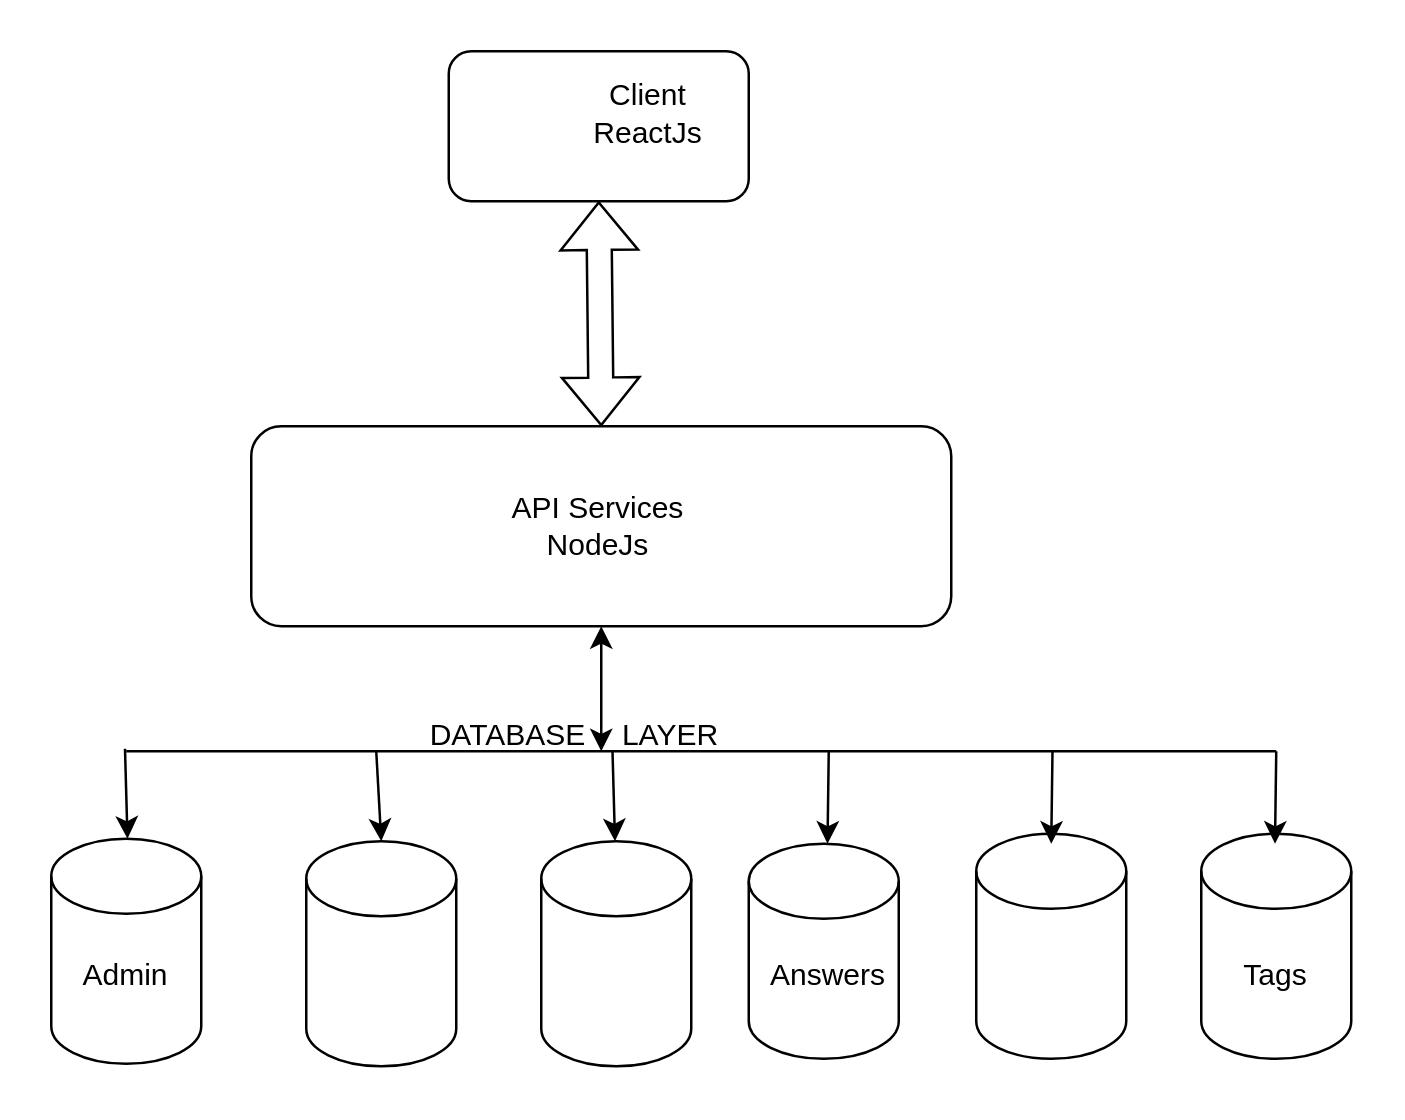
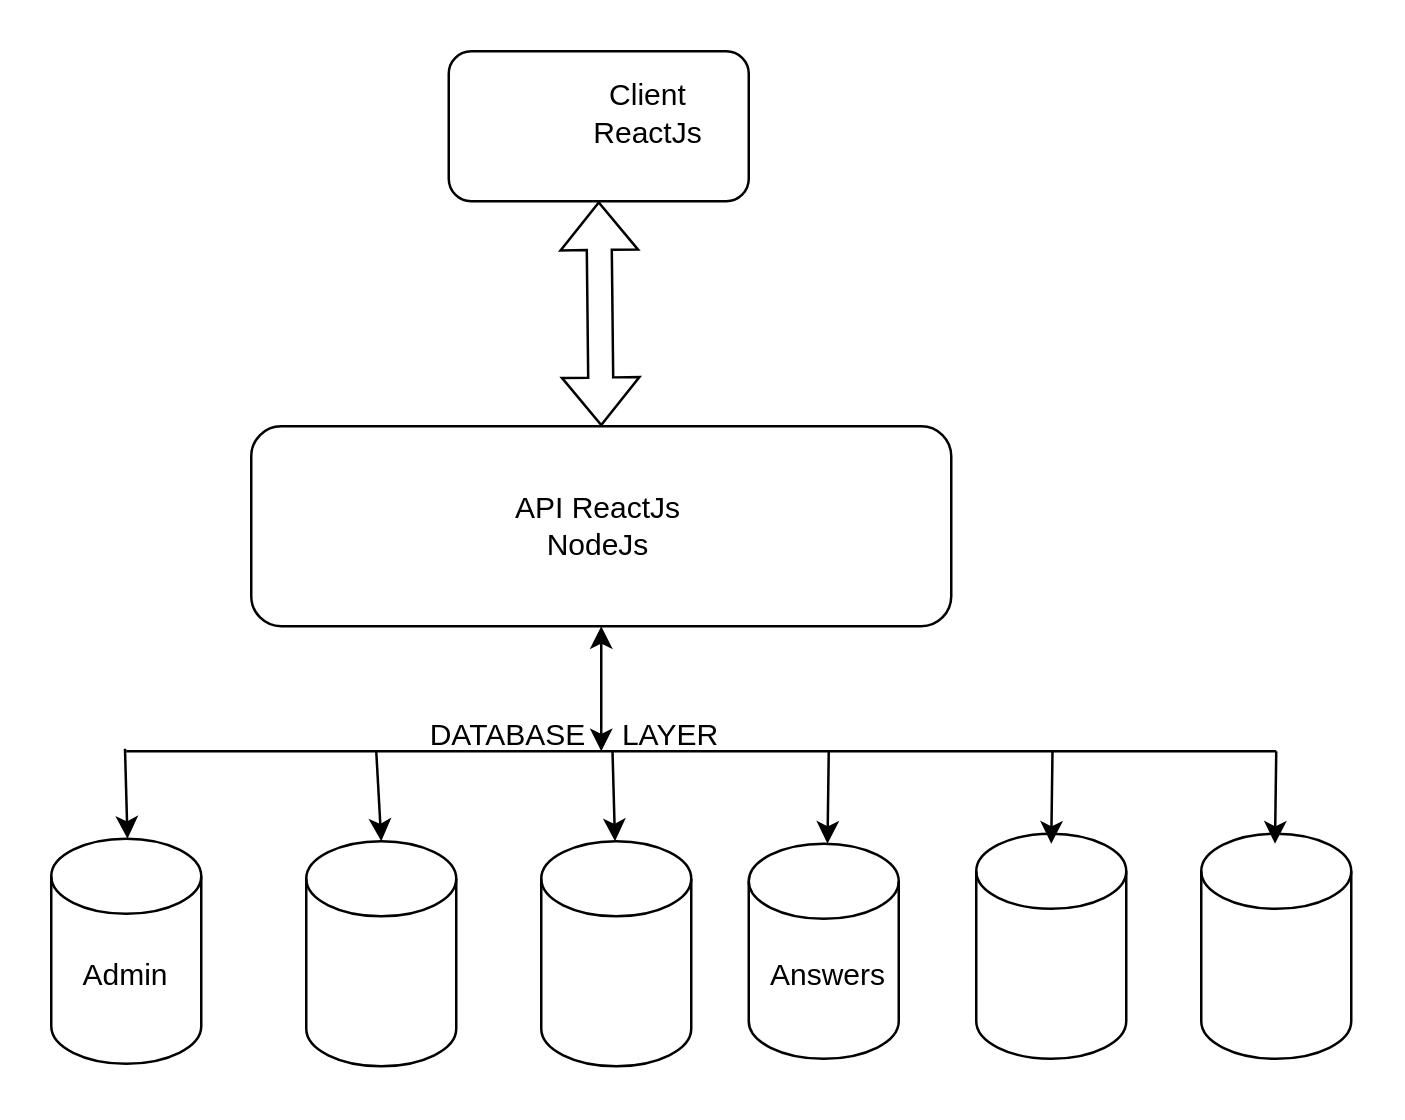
  <mxCell id="0" />
  <mxCell id="1" parent="0" />
  <mxCell id="2" value="" style="shape=cylinder3;whiteSpace=wrap;html=1;boundedLbl=1;backgroundOutline=1;size=15;" parent="1" vertex="1"><mxGeometry x="122" y="336" width="60" height="90" as="geometry" /></mxCell>
  <mxCell id="3" value="" style="shape=cylinder3;whiteSpace=wrap;html=1;boundedLbl=1;backgroundOutline=1;size=15;" parent="1" vertex="1"><mxGeometry x="299" y="337" width="60" height="86" as="geometry" /></mxCell>
  <mxCell id="4" value="Answers" style="text;html=1;strokeColor=none;fillColor=none;align=center;verticalAlign=middle;whiteSpace=wrap;rounded=0;" parent="1" vertex="1"><mxGeometry x="301" y="375" width="60" height="30" as="geometry" /></mxCell>
  <mxCell id="5" value="" style="rounded=1;whiteSpace=wrap;html=1;" parent="1" vertex="1"><mxGeometry x="100" y="170" width="280" height="80" as="geometry" /></mxCell>
- <mxCell id="6" value="API Services&lt;br&gt;NodeJs" style="text;html=1;strokeColor=none;fillColor=none;align=center;verticalAlign=middle;whiteSpace=wrap;rounded=0;" parent="1" vertex="1"><mxGeometry x="169" y="195" width="140" height="30" as="geometry" /></mxCell>
+ <mxCell id="6" value="API ReactJs&lt;br&gt;NodeJs" style="text;html=1;strokeColor=none;fillColor=none;align=center;verticalAlign=middle;whiteSpace=wrap;rounded=0;" parent="1" vertex="1"><mxGeometry x="169" y="195" width="140" height="30" as="geometry" /></mxCell>
  <mxCell id="7" value="" style="rounded=1;whiteSpace=wrap;html=1;" parent="1" vertex="1"><mxGeometry x="179" y="20" width="120" height="60" as="geometry" /></mxCell>
  <mxCell id="8" value="Client&lt;br&gt;ReactJs" style="text;html=1;strokeColor=none;fillColor=none;align=center;verticalAlign=middle;whiteSpace=wrap;rounded=0;" parent="1" vertex="1"><mxGeometry x="229" y="30" width="60" height="30" as="geometry" /></mxCell>
  <mxCell id="9" value="" style="shape=flexArrow;endArrow=classic;startArrow=classic;html=1;rounded=0;entryX=0.5;entryY=1;entryDx=0;entryDy=0;exitX=0.5;exitY=0;exitDx=0;exitDy=0;" parent="1" source="5" target="7" edge="1"><mxGeometry width="100" height="100" relative="1" as="geometry"><mxPoint x="230" y="170" as="sourcePoint" /><mxPoint x="330" y="70" as="targetPoint" /></mxGeometry></mxCell>
  <mxCell id="10" value="" style="endArrow=none;html=1;rounded=0;" parent="1" edge="1"><mxGeometry width="50" height="50" relative="1" as="geometry"><mxPoint x="50" y="300" as="sourcePoint" /><mxPoint x="510" y="300" as="targetPoint" /></mxGeometry></mxCell>
  <mxCell id="11" value="" style="endArrow=classic;html=1;rounded=0;entryX=0.5;entryY=0;entryDx=0;entryDy=0;entryPerimeter=0;" parent="1" target="2" edge="1"><mxGeometry width="50" height="50" relative="1" as="geometry"><mxPoint x="150" y="300" as="sourcePoint" /><mxPoint x="160" y="330" as="targetPoint" /></mxGeometry></mxCell>
  <mxCell id="12" value="" style="endArrow=classic;html=1;rounded=0;entryX=0.5;entryY=0;entryDx=0;entryDy=0;entryPerimeter=0;" parent="1" edge="1"><mxGeometry width="50" height="50" relative="1" as="geometry"><mxPoint x="331" y="300" as="sourcePoint" /><mxPoint x="330.5" y="337" as="targetPoint" /></mxGeometry></mxCell>
  <mxCell id="13" value="" style="endArrow=classic;startArrow=classic;html=1;rounded=0;entryX=0.5;entryY=1;entryDx=0;entryDy=0;" parent="1" target="5" edge="1"><mxGeometry width="50" height="50" relative="1" as="geometry"><mxPoint x="240" y="300" as="sourcePoint" /><mxPoint x="280" y="240" as="targetPoint" /></mxGeometry></mxCell>
  <mxCell id="14" value="" style="shape=cylinder3;whiteSpace=wrap;html=1;boundedLbl=1;backgroundOutline=1;size=15;" vertex="1" parent="1"><mxGeometry x="216" y="336" width="60" height="90" as="geometry" /></mxCell>
  <mxCell id="15" value="" style="shape=cylinder3;whiteSpace=wrap;html=1;boundedLbl=1;backgroundOutline=1;size=15;" vertex="1" parent="1"><mxGeometry x="20" y="335" width="60" height="90" as="geometry" /></mxCell>
  <mxCell id="16" value="" style="shape=cylinder3;whiteSpace=wrap;html=1;boundedLbl=1;backgroundOutline=1;size=15;" vertex="1" parent="1"><mxGeometry x="480" y="333" width="60" height="90" as="geometry" /></mxCell>
  <mxCell id="17" value="" style="shape=cylinder3;whiteSpace=wrap;html=1;boundedLbl=1;backgroundOutline=1;size=15;" vertex="1" parent="1"><mxGeometry x="390" y="333" width="60" height="90" as="geometry" /></mxCell>
  <mxCell id="18" value="" style="endArrow=classic;html=1;rounded=0;entryX=0.5;entryY=0;entryDx=0;entryDy=0;entryPerimeter=0;" edge="1" parent="1"><mxGeometry width="50" height="50" relative="1" as="geometry"><mxPoint x="510" y="300" as="sourcePoint" /><mxPoint x="509.5" y="337" as="targetPoint" /></mxGeometry></mxCell>
  <mxCell id="19" value="" style="endArrow=classic;html=1;rounded=0;entryX=0.5;entryY=0;entryDx=0;entryDy=0;entryPerimeter=0;" edge="1" parent="1"><mxGeometry width="50" height="50" relative="1" as="geometry"><mxPoint x="420.5" y="300" as="sourcePoint" /><mxPoint x="420" y="337" as="targetPoint" /></mxGeometry></mxCell>
  <mxCell id="20" value="" style="endArrow=classic;html=1;rounded=0;entryX=0.5;entryY=0;entryDx=0;entryDy=0;entryPerimeter=0;" edge="1" parent="1"><mxGeometry width="50" height="50" relative="1" as="geometry"><mxPoint x="244.5" y="300" as="sourcePoint" /><mxPoint x="245.5" y="336" as="targetPoint" /></mxGeometry></mxCell>
  <mxCell id="21" value="" style="endArrow=classic;html=1;rounded=0;entryX=0.5;entryY=0;entryDx=0;entryDy=0;entryPerimeter=0;" edge="1" parent="1"><mxGeometry width="50" height="50" relative="1" as="geometry"><mxPoint x="49.5" y="299" as="sourcePoint" /><mxPoint x="50.5" y="335" as="targetPoint" /></mxGeometry></mxCell>
  <mxCell id="22" value="Admin" style="text;html=1;strokeColor=none;fillColor=none;align=center;verticalAlign=middle;whiteSpace=wrap;rounded=0;" vertex="1" parent="1"><mxGeometry x="20" y="375" width="60" height="30" as="geometry" /></mxCell>
- <mxCell id="23" value="Tags" style="text;html=1;strokeColor=none;fillColor=none;align=center;verticalAlign=middle;whiteSpace=wrap;rounded=0;" vertex="1" parent="1"><mxGeometry x="480" y="375" width="60" height="30" as="geometry" /></mxCell>
  <mxCell id="24" value="DATABASE" style="text;html=1;strokeColor=none;fillColor=none;align=center;verticalAlign=middle;whiteSpace=wrap;rounded=0;" vertex="1" parent="1"><mxGeometry x="173" y="279" width="60" height="30" as="geometry" /></mxCell>
  <mxCell id="25" value="LAYER" style="text;html=1;strokeColor=none;fillColor=none;align=center;verticalAlign=middle;whiteSpace=wrap;rounded=0;" vertex="1" parent="1"><mxGeometry x="238" y="279" width="60" height="30" as="geometry" /></mxCell>
